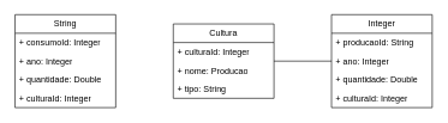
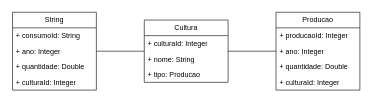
  <mxCell id="0" />
  <mxCell id="1" parent="0" />
  <mxCell id="2" value="Cultura" style="swimlane;fontStyle=0;childLayout=stackLayout;horizontal=1;startSize=26;fillColor=none;horizontalStack=0;resizeParent=1;resizeParentMax=0;resizeLast=0;collapsible=1;marginBottom=0;whiteSpace=wrap;html=1;" vertex="1" parent="1"><mxGeometry x="240" y="33" width="140" height="104" as="geometry" /></mxCell>
  <mxCell id="3" value="+ culturaId: Integer" style="text;strokeColor=none;fillColor=none;align=left;verticalAlign=top;spacingLeft=4;spacingRight=4;overflow=hidden;rotatable=0;points=[[0,0.5],[1,0.5]];portConstraint=eastwest;whiteSpace=wrap;html=1;" vertex="1" parent="2"><mxGeometry y="26" width="140" height="26" as="geometry" /></mxCell>
- <mxCell id="4" value="+ nome: Producao" style="text;strokeColor=none;fillColor=none;align=left;verticalAlign=top;spacingLeft=4;spacingRight=4;overflow=hidden;rotatable=0;points=[[0,0.5],[1,0.5]];portConstraint=eastwest;whiteSpace=wrap;html=1;" vertex="1" parent="2"><mxGeometry y="52" width="140" height="26" as="geometry" /></mxCell>
- <mxCell id="5" value="+ tipo: String" style="text;strokeColor=none;fillColor=none;align=left;verticalAlign=top;spacingLeft=4;spacingRight=4;overflow=hidden;rotatable=0;points=[[0,0.5],[1,0.5]];portConstraint=eastwest;whiteSpace=wrap;html=1;" vertex="1" parent="2"><mxGeometry y="78" width="140" height="26" as="geometry" /></mxCell>
- <mxCell id="6" value="Integer" style="swimlane;fontStyle=0;childLayout=stackLayout;horizontal=1;startSize=26;fillColor=none;horizontalStack=0;resizeParent=1;resizeParentMax=0;resizeLast=0;collapsible=1;marginBottom=0;whiteSpace=wrap;html=1;" vertex="1" parent="1"><mxGeometry x="460" y="20" width="140" height="130" as="geometry" /></mxCell>
- <mxCell id="7" value="+ producaoId: String" style="text;strokeColor=none;fillColor=none;align=left;verticalAlign=top;spacingLeft=4;spacingRight=4;overflow=hidden;rotatable=0;points=[[0,0.5],[1,0.5]];portConstraint=eastwest;whiteSpace=wrap;html=1;" vertex="1" parent="6"><mxGeometry y="26" width="140" height="26" as="geometry" /></mxCell>
+ <mxCell id="4" value="+ nome: String" style="text;strokeColor=none;fillColor=none;align=left;verticalAlign=top;spacingLeft=4;spacingRight=4;overflow=hidden;rotatable=0;points=[[0,0.5],[1,0.5]];portConstraint=eastwest;whiteSpace=wrap;html=1;" vertex="1" parent="2"><mxGeometry y="52" width="140" height="26" as="geometry" /></mxCell>
+ <mxCell id="5" value="+ tipo: Producao" style="text;strokeColor=none;fillColor=none;align=left;verticalAlign=top;spacingLeft=4;spacingRight=4;overflow=hidden;rotatable=0;points=[[0,0.5],[1,0.5]];portConstraint=eastwest;whiteSpace=wrap;html=1;" vertex="1" parent="2"><mxGeometry y="78" width="140" height="26" as="geometry" /></mxCell>
+ <mxCell id="6" value="Producao" style="swimlane;fontStyle=0;childLayout=stackLayout;horizontal=1;startSize=26;fillColor=none;horizontalStack=0;resizeParent=1;resizeParentMax=0;resizeLast=0;collapsible=1;marginBottom=0;whiteSpace=wrap;html=1;" vertex="1" parent="1"><mxGeometry x="460" y="20" width="140" height="130" as="geometry" /></mxCell>
+ <mxCell id="7" value="+ producaoId: Integer" style="text;strokeColor=none;fillColor=none;align=left;verticalAlign=top;spacingLeft=4;spacingRight=4;overflow=hidden;rotatable=0;points=[[0,0.5],[1,0.5]];portConstraint=eastwest;whiteSpace=wrap;html=1;" vertex="1" parent="6"><mxGeometry y="26" width="140" height="26" as="geometry" /></mxCell>
  <mxCell id="8" value="+ ano: Integer" style="text;strokeColor=none;fillColor=none;align=left;verticalAlign=top;spacingLeft=4;spacingRight=4;overflow=hidden;rotatable=0;points=[[0,0.5],[1,0.5]];portConstraint=eastwest;whiteSpace=wrap;html=1;" vertex="1" parent="6"><mxGeometry y="52" width="140" height="26" as="geometry" /></mxCell>
  <mxCell id="9" value="+ quantidade: Double" style="text;strokeColor=none;fillColor=none;align=left;verticalAlign=top;spacingLeft=4;spacingRight=4;overflow=hidden;rotatable=0;points=[[0,0.5],[1,0.5]];portConstraint=eastwest;whiteSpace=wrap;html=1;" vertex="1" parent="6"><mxGeometry y="78" width="140" height="26" as="geometry" /></mxCell>
  <mxCell id="10" value="+ culturaId: Integer" style="text;strokeColor=none;fillColor=none;align=left;verticalAlign=top;spacingLeft=4;spacingRight=4;overflow=hidden;rotatable=0;points=[[0,0.5],[1,0.5]];portConstraint=eastwest;whiteSpace=wrap;html=1;" vertex="1" parent="6"><mxGeometry y="104" width="140" height="26" as="geometry" /></mxCell>
  <mxCell id="11" value="String" style="swimlane;fontStyle=0;childLayout=stackLayout;horizontal=1;startSize=26;fillColor=none;horizontalStack=0;resizeParent=1;resizeParentMax=0;resizeLast=0;collapsible=1;marginBottom=0;whiteSpace=wrap;html=1;" vertex="1" parent="1"><mxGeometry x="20" y="20" width="140" height="130" as="geometry" /></mxCell>
- <mxCell id="12" value="+ consumoId: Integer" style="text;strokeColor=none;fillColor=none;align=left;verticalAlign=top;spacingLeft=4;spacingRight=4;overflow=hidden;rotatable=0;points=[[0,0.5],[1,0.5]];portConstraint=eastwest;whiteSpace=wrap;html=1;" vertex="1" parent="11"><mxGeometry y="26" width="140" height="26" as="geometry" /></mxCell>
+ <mxCell id="12" value="+ consumoId: String" style="text;strokeColor=none;fillColor=none;align=left;verticalAlign=top;spacingLeft=4;spacingRight=4;overflow=hidden;rotatable=0;points=[[0,0.5],[1,0.5]];portConstraint=eastwest;whiteSpace=wrap;html=1;" vertex="1" parent="11"><mxGeometry y="26" width="140" height="26" as="geometry" /></mxCell>
  <mxCell id="13" value="+ ano: Integer" style="text;strokeColor=none;fillColor=none;align=left;verticalAlign=top;spacingLeft=4;spacingRight=4;overflow=hidden;rotatable=0;points=[[0,0.5],[1,0.5]];portConstraint=eastwest;whiteSpace=wrap;html=1;" vertex="1" parent="11"><mxGeometry y="52" width="140" height="26" as="geometry" /></mxCell>
  <mxCell id="14" value="+ quantidade: Double" style="text;strokeColor=none;fillColor=none;align=left;verticalAlign=top;spacingLeft=4;spacingRight=4;overflow=hidden;rotatable=0;points=[[0,0.5],[1,0.5]];portConstraint=eastwest;whiteSpace=wrap;html=1;" vertex="1" parent="11"><mxGeometry y="78" width="140" height="26" as="geometry" /></mxCell>
  <mxCell id="15" value="+ culturaId: Integer" style="text;strokeColor=none;fillColor=none;align=left;verticalAlign=top;spacingLeft=4;spacingRight=4;overflow=hidden;rotatable=0;points=[[0,0.5],[1,0.5]];portConstraint=eastwest;whiteSpace=wrap;html=1;" vertex="1" parent="11"><mxGeometry y="104" width="140" height="26" as="geometry" /></mxCell>
+ <mxCell id="16" value="" style="endArrow=none;html=1;edgeStyle=orthogonalEdgeStyle;rounded=0;" edge="1" parent="1" source="11" target="2"><mxGeometry relative="1" as="geometry"><mxPoint x="260" y="100" as="sourcePoint" /><mxPoint x="420" y="100" as="targetPoint" /></mxGeometry></mxCell>
  <mxCell id="17" value="" style="endArrow=none;html=1;edgeStyle=orthogonalEdgeStyle;rounded=0;" edge="1" parent="1" source="2" target="6"><mxGeometry relative="1" as="geometry"><mxPoint x="260" y="100" as="sourcePoint" /><mxPoint x="420" y="100" as="targetPoint" /></mxGeometry></mxCell>
